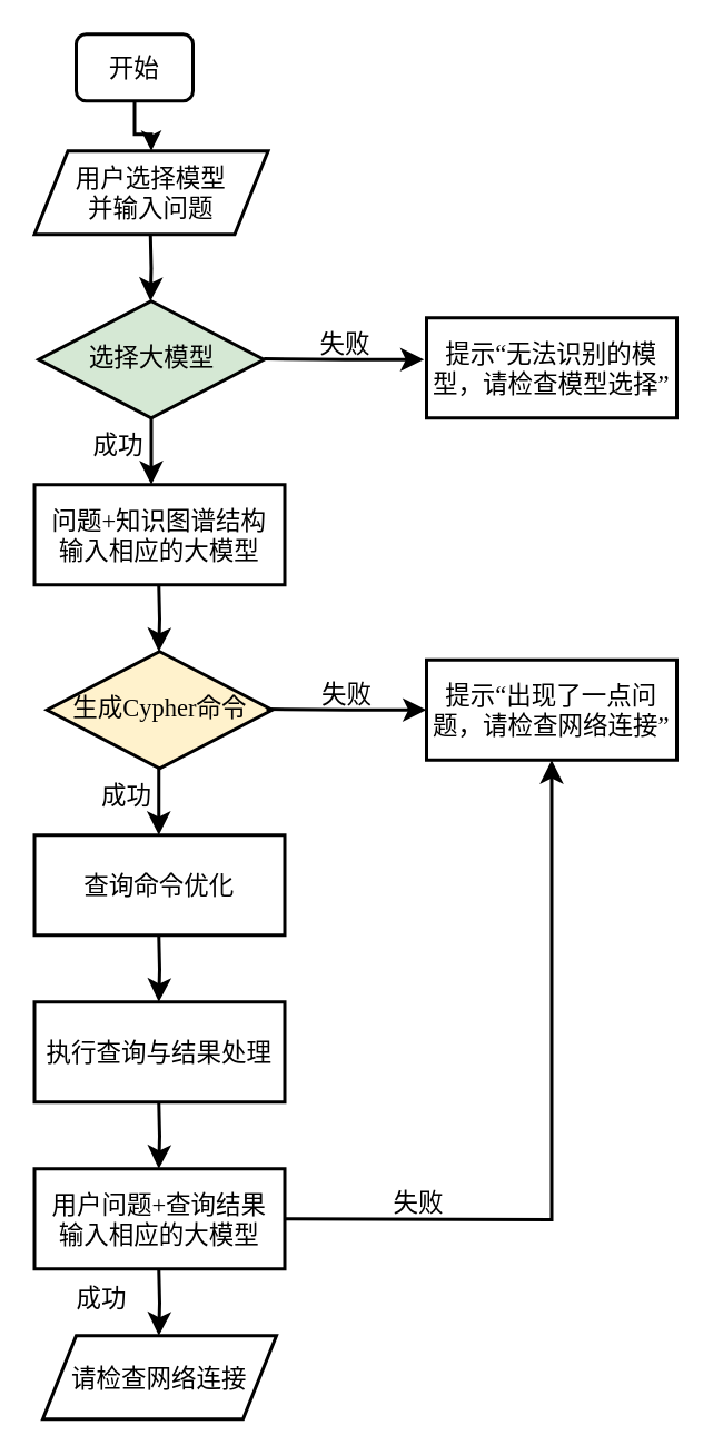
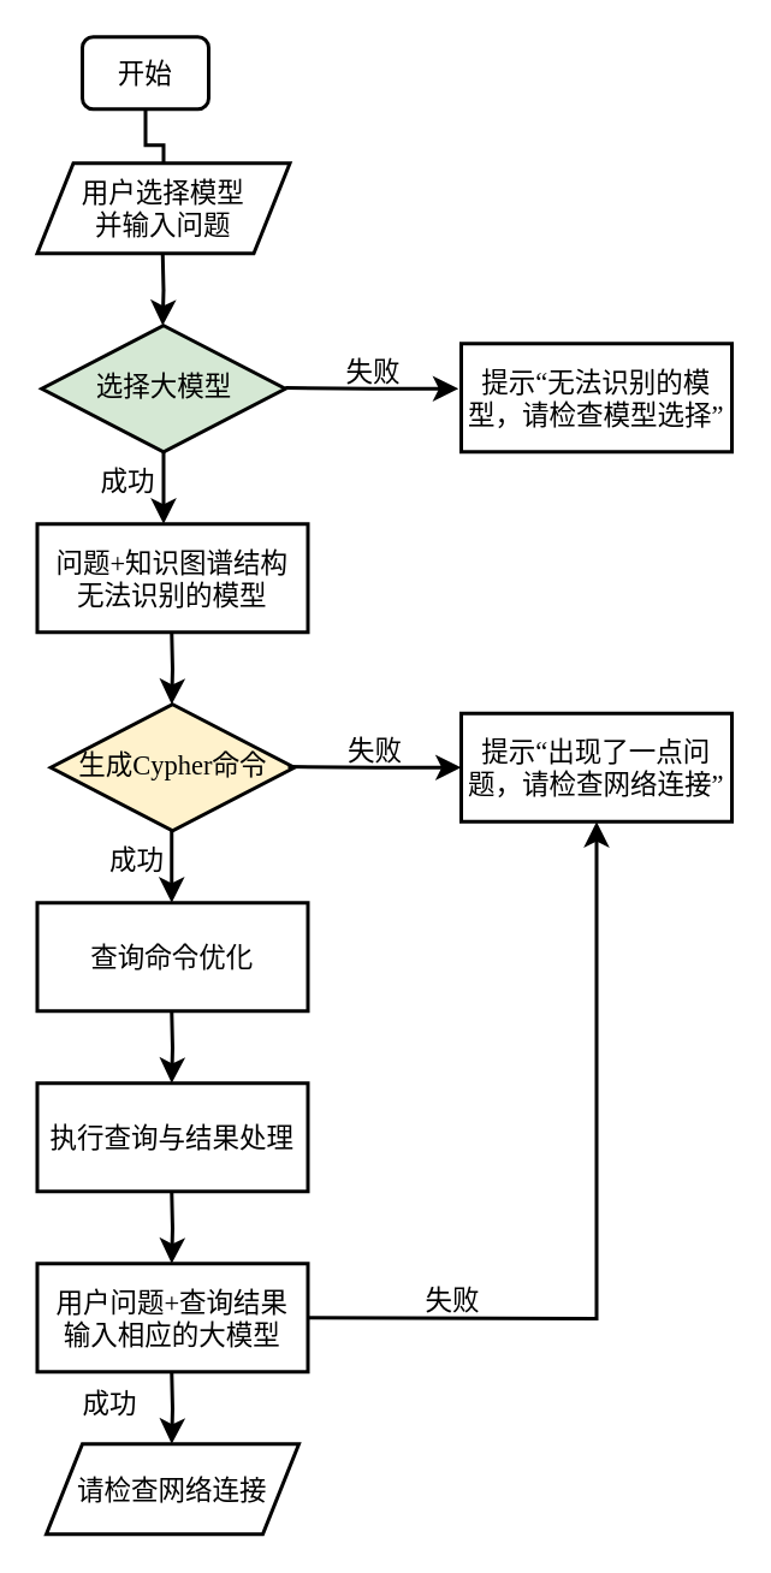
  <mxCell id="0" />
  <mxCell id="1" parent="0" />
- <mxCell id="2" value="" style="rounded=0;html=1;jettySize=auto;orthogonalLoop=1;fontSize=11;endArrow=classic;endFill=1;strokeWidth=2;shadow=0;labelBackgroundColor=none;edgeStyle=orthogonalEdgeStyle;entryX=0.5;entryY=0;entryDx=0;entryDy=0;" parent="1" source="3" target="4" edge="1"><mxGeometry relative="1" as="geometry"><mxPoint x="10" y="120" as="targetPoint" /></mxGeometry></mxCell>
+ <mxCell id="2" value="" style="rounded=0;html=1;jettySize=auto;orthogonalLoop=1;fontSize=11;endArrow=none;endFill=1;strokeWidth=2;shadow=0;labelBackgroundColor=none;edgeStyle=orthogonalEdgeStyle;entryX=0.5;entryY=0;entryDx=0;entryDy=0;" parent="1" source="3" target="4" edge="1"><mxGeometry relative="1" as="geometry"><mxPoint x="10" y="120" as="targetPoint" /></mxGeometry></mxCell>
  <mxCell id="3" value="&lt;font style=&quot;font-size: 15px;&quot;&gt;开始&lt;/font&gt;" style="rounded=1;whiteSpace=wrap;html=1;fontSize=12;glass=0;strokeWidth=2;shadow=0;" parent="1" vertex="1"><mxGeometry x="45" y="20" width="70" height="40" as="geometry" /></mxCell>
  <mxCell id="4" value="&lt;font style=&quot;font-size: 15px;&quot; face=&quot;Times New Roman&quot;&gt;用户选择模型&lt;/font&gt;&lt;div&gt;&lt;font style=&quot;font-size: 15px;&quot; face=&quot;Times New Roman&quot;&gt;并输入&lt;/font&gt;&lt;span style=&quot;font-size: 15px; font-family: &amp;quot;Times New Roman&amp;quot;; background-color: initial;&quot;&gt;问题&lt;/span&gt;&lt;/div&gt;" style="shape=parallelogram;perimeter=parallelogramPerimeter;whiteSpace=wrap;html=1;fixedSize=1;strokeWidth=2;" parent="1" vertex="1"><mxGeometry x="20" y="90" width="140" height="50" as="geometry" /></mxCell>
- <mxCell id="5" value="&lt;font style=&quot;font-size: 15px;&quot; face=&quot;Times New Roman&quot;&gt;问题+知识图谱结构&lt;/font&gt;&lt;div style=&quot;font-size: 15px;&quot;&gt;&lt;span style=&quot;font-family: &amp;quot;Times New Roman&amp;quot;;&quot;&gt;输入相应的大模型&lt;/span&gt;&lt;br&gt;&lt;/div&gt;" style="rounded=0;whiteSpace=wrap;html=1;strokeColor=default;strokeWidth=2;align=center;verticalAlign=middle;fontFamily=Helvetica;fontSize=12;fontColor=default;fillColor=default;" parent="1" vertex="1"><mxGeometry x="20" y="290" width="150" height="60" as="geometry" /></mxCell>
+ <mxCell id="5" value="&lt;font style=&quot;font-size: 15px;&quot; face=&quot;Times New Roman&quot;&gt;问题+知识图谱结构&lt;/font&gt;&lt;div style=&quot;font-size: 15px;&quot;&gt;&lt;span style=&quot;font-family: &amp;quot;Times New Roman&amp;quot;;&quot;&gt;无法识别的模型&lt;/span&gt;&lt;br&gt;&lt;/div&gt;" style="rounded=0;whiteSpace=wrap;html=1;strokeColor=default;strokeWidth=2;align=center;verticalAlign=middle;fontFamily=Helvetica;fontSize=12;fontColor=default;fillColor=default;" parent="1" vertex="1"><mxGeometry x="20" y="290" width="150" height="60" as="geometry" /></mxCell>
  <mxCell id="6" value="" style="rounded=0;html=1;jettySize=auto;orthogonalLoop=1;fontSize=11;endArrow=classic;endFill=1;endSize=8;strokeWidth=2;shadow=0;labelBackgroundColor=none;edgeStyle=orthogonalEdgeStyle;entryX=0.5;entryY=0;entryDx=0;entryDy=0;strokeColor=default;align=center;verticalAlign=middle;fontFamily=Helvetica;fontColor=default;" parent="1" edge="1"><mxGeometry relative="1" as="geometry"><mxPoint x="89.5" y="140" as="sourcePoint" /><mxPoint x="89.5" y="180" as="targetPoint" /></mxGeometry></mxCell>
  <mxCell id="7" value="&lt;font style=&quot;font-size: 15px;&quot; face=&quot;Times New Roman&quot;&gt;生成&lt;font style=&quot;font-size: 15px; background-color: initial;&quot;&gt;Cypher&lt;/font&gt;&lt;font style=&quot;font-size: 15px; background-color: initial;&quot;&gt;命令&lt;/font&gt;&lt;/font&gt;" style="rhombus;whiteSpace=wrap;html=1;shadow=0;fontFamily=Helvetica;fontSize=12;align=center;strokeWidth=2;spacing=6;spacingTop=-4;fillColor=#fff2cc;" parent="1" vertex="1"><mxGeometry x="27.5" y="390" width="135" height="70" as="geometry" /></mxCell>
  <mxCell id="8" value="" style="rounded=0;html=1;jettySize=auto;orthogonalLoop=1;fontSize=11;endArrow=classic;endFill=1;endSize=8;strokeWidth=2;shadow=0;labelBackgroundColor=none;edgeStyle=orthogonalEdgeStyle;entryX=0.5;entryY=0;entryDx=0;entryDy=0;strokeColor=default;align=center;verticalAlign=middle;fontFamily=Helvetica;fontColor=default;" parent="1" edge="1"><mxGeometry relative="1" as="geometry"><mxPoint x="94.5" y="350" as="sourcePoint" /><mxPoint x="94.5" y="390" as="targetPoint" /></mxGeometry></mxCell>
  <mxCell id="9" value="&lt;font face=&quot;Times New Roman&quot; style=&quot;font-size: 15px;&quot;&gt;失败&lt;/font&gt;" style="edgeStyle=orthogonalEdgeStyle;rounded=0;html=1;jettySize=auto;orthogonalLoop=1;fontSize=11;endArrow=classic;endFill=1;endSize=8;strokeWidth=2;shadow=0;labelBackgroundColor=none;strokeColor=default;align=center;verticalAlign=middle;fontFamily=Helvetica;fontColor=default;" parent="1" edge="1"><mxGeometry y="10" relative="1" as="geometry"><mxPoint as="offset" /><mxPoint x="159" y="424.5" as="sourcePoint" /><mxPoint x="255" y="425" as="targetPoint" /></mxGeometry></mxCell>
  <mxCell id="10" value="&lt;div style=&quot;&quot;&gt;&lt;font face=&quot;Times New Roman&quot;&gt;&lt;span style=&quot;font-size: 15px;&quot;&gt;提示“出现了一点问题，请检查网络连接”&lt;/span&gt;&lt;/font&gt;&lt;br&gt;&lt;/div&gt;" style="rounded=0;whiteSpace=wrap;html=1;strokeColor=default;strokeWidth=2;align=center;verticalAlign=middle;fontFamily=Helvetica;fontSize=12;fontColor=default;fillColor=default;" parent="1" vertex="1"><mxGeometry x="255" y="395" width="150" height="60" as="geometry" /></mxCell>
  <mxCell id="11" value="&lt;span style=&quot;font-family: &amp;quot;Times New Roman&amp;quot;; font-size: 15px;&quot;&gt;选择大模型&lt;/span&gt;" style="rhombus;whiteSpace=wrap;html=1;shadow=0;fontFamily=Helvetica;fontSize=12;align=center;strokeWidth=2;spacing=6;spacingTop=-4;fillColor=#d5e8d4;" parent="1" vertex="1"><mxGeometry x="22.5" y="180" width="135" height="70" as="geometry" /></mxCell>
  <mxCell id="12" value="&lt;font face=&quot;Times New Roman&quot; style=&quot;font-size: 15px;&quot;&gt;失败&lt;/font&gt;" style="edgeStyle=orthogonalEdgeStyle;rounded=0;html=1;jettySize=auto;orthogonalLoop=1;fontSize=11;endArrow=classic;endFill=1;endSize=8;strokeWidth=2;shadow=0;labelBackgroundColor=none;strokeColor=default;align=center;verticalAlign=middle;fontFamily=Helvetica;fontColor=default;" parent="1" edge="1"><mxGeometry y="10" relative="1" as="geometry"><mxPoint as="offset" /><mxPoint x="157.5" y="214.5" as="sourcePoint" /><mxPoint x="253.5" y="215" as="targetPoint" /></mxGeometry></mxCell>
  <mxCell id="13" value="&lt;font face=&quot;Times New Roman&quot; style=&quot;font-size: 15px;&quot;&gt;成功&lt;/font&gt;" style="edgeStyle=orthogonalEdgeStyle;rounded=0;html=1;jettySize=auto;orthogonalLoop=1;fontSize=11;endArrow=classic;endFill=1;endSize=8;strokeWidth=2;shadow=0;labelBackgroundColor=none;exitX=0.5;exitY=1;exitDx=0;exitDy=0;strokeColor=default;align=center;verticalAlign=middle;fontFamily=Helvetica;fontColor=default;" parent="1" source="11" edge="1"><mxGeometry x="-0.2" y="-20" relative="1" as="geometry"><mxPoint as="offset" /><mxPoint x="167.5" y="224.5" as="sourcePoint" /><mxPoint x="90" y="290" as="targetPoint" /><Array as="points"><mxPoint x="90" y="275" /><mxPoint x="90" y="275" /></Array></mxGeometry></mxCell>
  <mxCell id="14" value="&lt;div style=&quot;&quot;&gt;&lt;font face=&quot;Times New Roman&quot;&gt;&lt;span style=&quot;font-size: 15px;&quot;&gt;提示“无法识别的模型，请检查模型选择”&lt;/span&gt;&lt;/font&gt;&lt;br&gt;&lt;/div&gt;" style="rounded=0;whiteSpace=wrap;html=1;strokeColor=default;strokeWidth=2;align=center;verticalAlign=middle;fontFamily=Helvetica;fontSize=12;fontColor=default;fillColor=default;" parent="1" vertex="1"><mxGeometry x="255" y="190" width="150" height="60" as="geometry" /></mxCell>
  <mxCell id="15" value="&lt;font face=&quot;Times New Roman&quot; style=&quot;font-size: 15px;&quot;&gt;成功&lt;/font&gt;" style="edgeStyle=orthogonalEdgeStyle;rounded=0;html=1;jettySize=auto;orthogonalLoop=1;fontSize=11;endArrow=classic;endFill=1;endSize=8;strokeWidth=2;shadow=0;labelBackgroundColor=none;exitX=0.5;exitY=1;exitDx=0;exitDy=0;strokeColor=default;align=center;verticalAlign=middle;fontFamily=Helvetica;fontColor=default;" parent="1" edge="1"><mxGeometry x="-0.2" y="-20" relative="1" as="geometry"><mxPoint as="offset" /><mxPoint x="94.5" y="460" as="sourcePoint" /><mxPoint x="94.5" y="500" as="targetPoint" /><Array as="points"><mxPoint x="94.5" y="485" /><mxPoint x="94.5" y="485" /></Array></mxGeometry></mxCell>
  <mxCell id="16" value="&lt;font face=&quot;Times New Roman&quot;&gt;&lt;span style=&quot;font-size: 15px;&quot;&gt;查询命令优化&lt;/span&gt;&lt;/font&gt;" style="rounded=0;whiteSpace=wrap;html=1;strokeColor=default;strokeWidth=2;align=center;verticalAlign=middle;fontFamily=Helvetica;fontSize=12;fontColor=default;fillColor=default;" parent="1" vertex="1"><mxGeometry x="20" y="500" width="150" height="60" as="geometry" /></mxCell>
  <mxCell id="17" value="&lt;div style=&quot;&quot;&gt;&lt;font face=&quot;Times New Roman&quot;&gt;&lt;span style=&quot;font-size: 15px;&quot;&gt;执行查询与结果处理&lt;/span&gt;&lt;/font&gt;&lt;br&gt;&lt;/div&gt;" style="rounded=0;whiteSpace=wrap;html=1;strokeColor=default;strokeWidth=2;align=center;verticalAlign=middle;fontFamily=Helvetica;fontSize=12;fontColor=default;fillColor=default;" parent="1" vertex="1"><mxGeometry x="20" y="600" width="150" height="60" as="geometry" /></mxCell>
  <mxCell id="18" value="" style="rounded=0;html=1;jettySize=auto;orthogonalLoop=1;fontSize=11;endArrow=classic;endFill=1;endSize=8;strokeWidth=2;shadow=0;labelBackgroundColor=none;edgeStyle=orthogonalEdgeStyle;entryX=0.5;entryY=0;entryDx=0;entryDy=0;strokeColor=default;align=center;verticalAlign=middle;fontFamily=Helvetica;fontColor=default;" parent="1" edge="1"><mxGeometry relative="1" as="geometry"><mxPoint x="94.5" y="560" as="sourcePoint" /><mxPoint x="94.5" y="600" as="targetPoint" /></mxGeometry></mxCell>
  <mxCell id="19" value="&lt;div style=&quot;&quot;&gt;&lt;font style=&quot;font-size: 15px;&quot; face=&quot;Times New Roman&quot;&gt;用户问题+查询结果&lt;/font&gt;&lt;div style=&quot;font-size: 15px;&quot;&gt;&lt;span style=&quot;font-family: &amp;quot;Times New Roman&amp;quot;;&quot;&gt;输入相应的大模型&lt;/span&gt;&lt;br&gt;&lt;/div&gt;&lt;/div&gt;" style="rounded=0;whiteSpace=wrap;html=1;strokeColor=default;strokeWidth=2;align=center;verticalAlign=middle;fontFamily=Helvetica;fontSize=12;fontColor=default;fillColor=default;" parent="1" vertex="1"><mxGeometry x="20" y="700" width="150" height="60" as="geometry" /></mxCell>
  <mxCell id="20" value="" style="rounded=0;html=1;jettySize=auto;orthogonalLoop=1;fontSize=11;endArrow=classic;endFill=1;endSize=8;strokeWidth=2;shadow=0;labelBackgroundColor=none;edgeStyle=orthogonalEdgeStyle;entryX=0.5;entryY=0;entryDx=0;entryDy=0;strokeColor=default;align=center;verticalAlign=middle;fontFamily=Helvetica;fontColor=default;" parent="1" edge="1"><mxGeometry relative="1" as="geometry"><mxPoint x="94.5" y="660" as="sourcePoint" /><mxPoint x="94.5" y="700" as="targetPoint" /></mxGeometry></mxCell>
  <mxCell id="21" value="" style="rounded=0;html=1;jettySize=auto;orthogonalLoop=1;fontSize=11;endArrow=classic;endFill=1;endSize=8;strokeWidth=2;shadow=0;labelBackgroundColor=none;edgeStyle=orthogonalEdgeStyle;entryX=0.5;entryY=0;entryDx=0;entryDy=0;strokeColor=default;align=center;verticalAlign=middle;fontFamily=Helvetica;fontColor=default;" parent="1" edge="1"><mxGeometry relative="1" as="geometry"><mxPoint x="94.5" y="760" as="sourcePoint" /><mxPoint x="94.5" y="800" as="targetPoint" /></mxGeometry></mxCell>
  <mxCell id="22" value="&lt;font style=&quot;font-size: 15px;&quot; face=&quot;Times New Roman&quot;&gt;成功&lt;/font&gt;" style="edgeLabel;html=1;align=center;verticalAlign=middle;resizable=0;points=[];rounded=0;shadow=0;strokeColor=default;strokeWidth=2;fontFamily=Helvetica;fontSize=11;fontColor=default;labelBackgroundColor=none;" parent="21" vertex="1" connectable="0"><mxGeometry x="-0.191" relative="1" as="geometry"><mxPoint x="-35" as="offset" /></mxGeometry></mxCell>
  <mxCell id="23" value="&lt;font face=&quot;Times New Roman&quot;&gt;&lt;span style=&quot;font-size: 15px;&quot;&gt;请检查网络连接&lt;/span&gt;&lt;/font&gt;" style="shape=parallelogram;perimeter=parallelogramPerimeter;whiteSpace=wrap;html=1;fixedSize=1;strokeWidth=2;" parent="1" vertex="1"><mxGeometry x="25" y="800" width="140" height="50" as="geometry" /></mxCell>
  <mxCell id="24" value="&lt;font face=&quot;Times New Roman&quot; style=&quot;font-size: 15px;&quot;&gt;失败&lt;/font&gt;" style="edgeStyle=orthogonalEdgeStyle;rounded=0;html=1;jettySize=auto;orthogonalLoop=1;fontSize=11;endArrow=classic;endFill=1;endSize=8;strokeWidth=2;shadow=0;labelBackgroundColor=none;entryX=0.5;entryY=1;entryDx=0;entryDy=0;strokeColor=default;align=center;verticalAlign=middle;fontFamily=Helvetica;fontColor=default;" parent="1" target="10" edge="1"><mxGeometry x="-0.633" y="10" relative="1" as="geometry"><mxPoint as="offset" /><mxPoint x="170" y="730" as="sourcePoint" /><mxPoint x="266" y="730.5" as="targetPoint" /></mxGeometry></mxCell>
